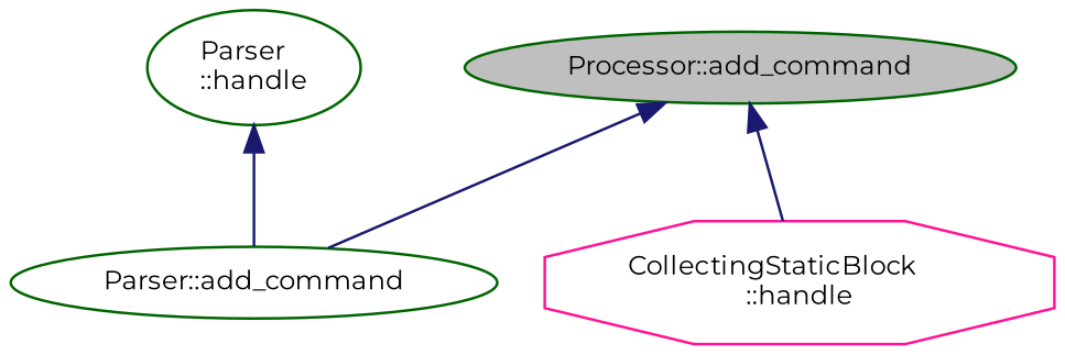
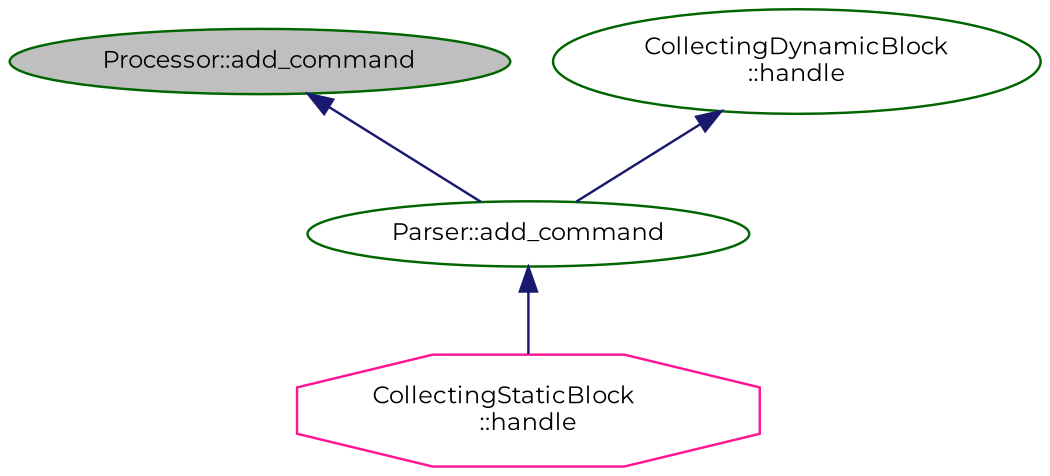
  digraph {
    fontname=Montserrat
    rankdir=TB
    node [color=darkgreen fillcolor=white fontname=Montserrat fontsize=10 shape=ellipse style=filled]
    edge [color=midnightblue dir=back fontname=Montserrat fontsize=10 labelfontname=Helvetica labelfontsize=10 style=solid]
    n1 [fillcolor=grey75 fontcolor=black height=0.2 label="Processor::add_command" width=0.4]
    n2 [height=0.2 label="Parser::add_command" width=0.4]
    n3 [color=deeppink height=0.2 label="CollectingStaticBlock\l::handle" shape=octagon width=0.4]
-   n4 [height=0.2 label="Parser\l::handle" width=0.4]
+   n4 [height=0.2 label="CollectingDynamicBlock\l::handle" width=0.4]
    n1 -> n2
-   n1 -> n3
+   n2 -> n3
    n4 -> n2
  }
